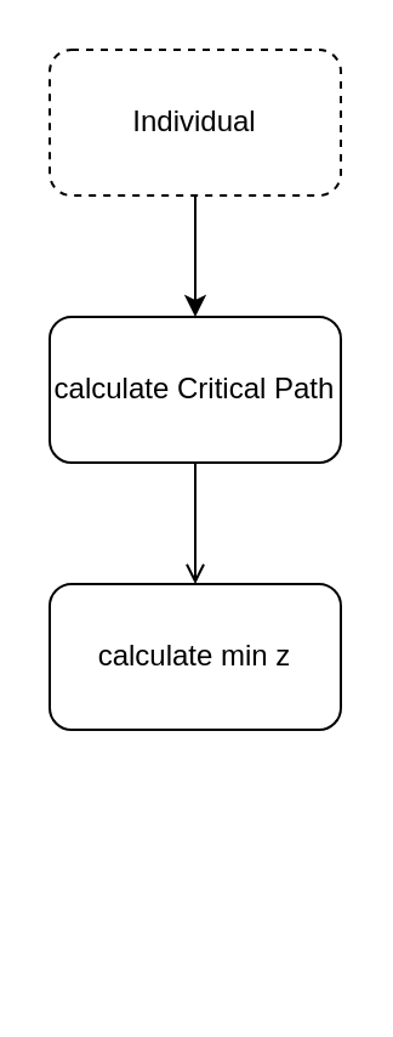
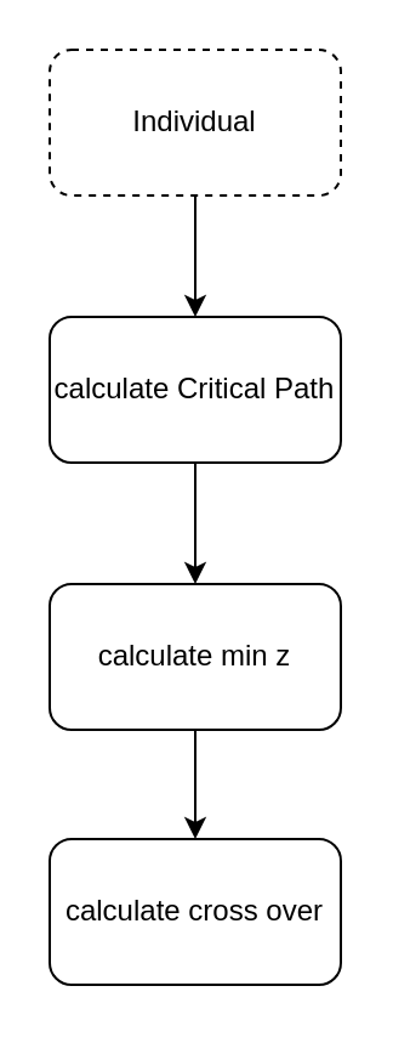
  <mxCell id="0" />
  <mxCell id="1" parent="0" />
  <mxCell id="2" value="Individual" style="rounded=1;whiteSpace=wrap;html=1;dashed=1;" vertex="1" parent="1"><mxGeometry x="20" y="20" width="120" height="60" as="geometry" /></mxCell>
  <mxCell id="3" value="calculate Critical Path" style="rounded=1;whiteSpace=wrap;html=1;" vertex="1" parent="1"><mxGeometry x="20" y="130" width="120" height="60" as="geometry" /></mxCell>
  <mxCell id="4" value="" style="endArrow=classic;html=1;rounded=0;entryX=0.5;entryY=0;entryDx=0;entryDy=0;exitX=0.5;exitY=1;exitDx=0;exitDy=0;" edge="1" parent="1" source="2" target="3"><mxGeometry width="50" height="50" relative="1" as="geometry"><mxPoint y="90" as="sourcePoint" x="-210" /><mxPoint x="-160" y="40" as="targetPoint" /></mxGeometry></mxCell>
  <mxCell id="5" value="calculate min z" style="rounded=1;whiteSpace=wrap;html=1;" vertex="1" parent="1"><mxGeometry x="20" y="240" width="120" height="60" as="geometry" /></mxCell>
- <mxCell id="6" value="" style="endArrow=open;html=1;rounded=0;entryX=0.5;entryY=0;entryDx=0;entryDy=0;exitX=0.5;exitY=1;exitDx=0;exitDy=0;" edge="1" parent="1" source="3" target="5"><mxGeometry width="50" height="50" relative="1" as="geometry"><mxPoint x="-140" y="260" as="sourcePoint" /><mxPoint x="-90" y="210" as="targetPoint" /></mxGeometry></mxCell>
+ <mxCell id="6" value="" style="endArrow=classic;html=1;rounded=0;entryX=0.5;entryY=0;entryDx=0;entryDy=0;exitX=0.5;exitY=1;exitDx=0;exitDy=0;" edge="1" parent="1" source="3" target="5"><mxGeometry width="50" height="50" relative="1" as="geometry"><mxPoint x="-140" y="260" as="sourcePoint" /><mxPoint x="-90" y="210" as="targetPoint" /></mxGeometry></mxCell>
+ <mxCell id="7" value="calculate cross over" style="rounded=1;whiteSpace=wrap;html=1;" vertex="1" parent="1"><mxGeometry x="20" y="345" width="120" height="60" as="geometry" /></mxCell>
+ <mxCell id="8" value="" style="endArrow=classic;html=1;rounded=0;entryX=0.5;entryY=0;entryDx=0;entryDy=0;exitX=0.5;exitY=1;exitDx=0;exitDy=0;" edge="1" parent="1" source="5" target="7"><mxGeometry width="50" height="50" relative="1" as="geometry"><mxPoint x="-270" y="320" as="sourcePoint" /><mxPoint x="-220" y="270" as="targetPoint" /></mxGeometry></mxCell>
